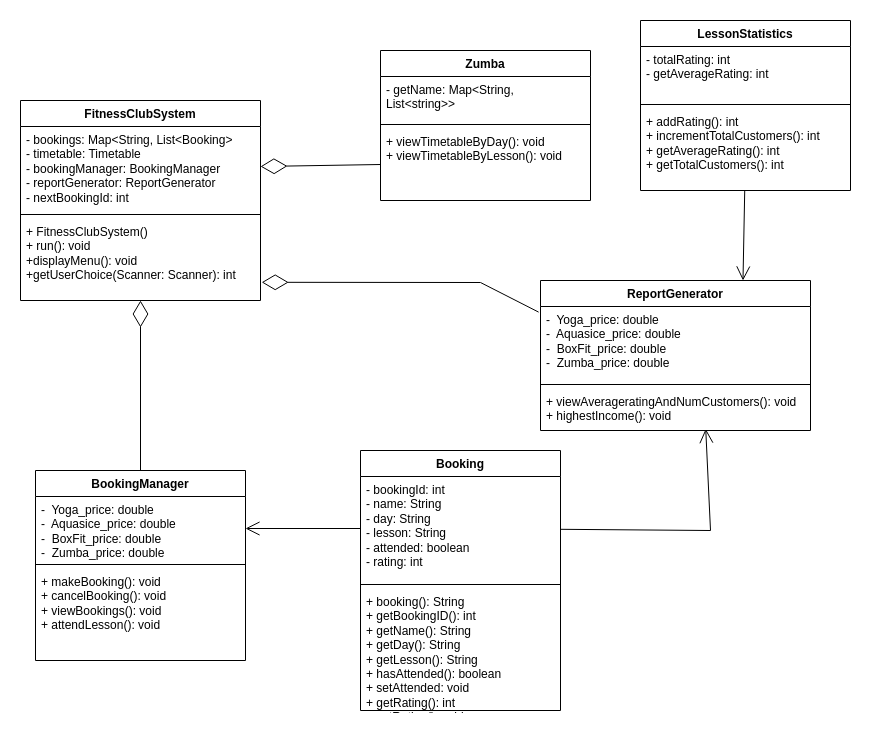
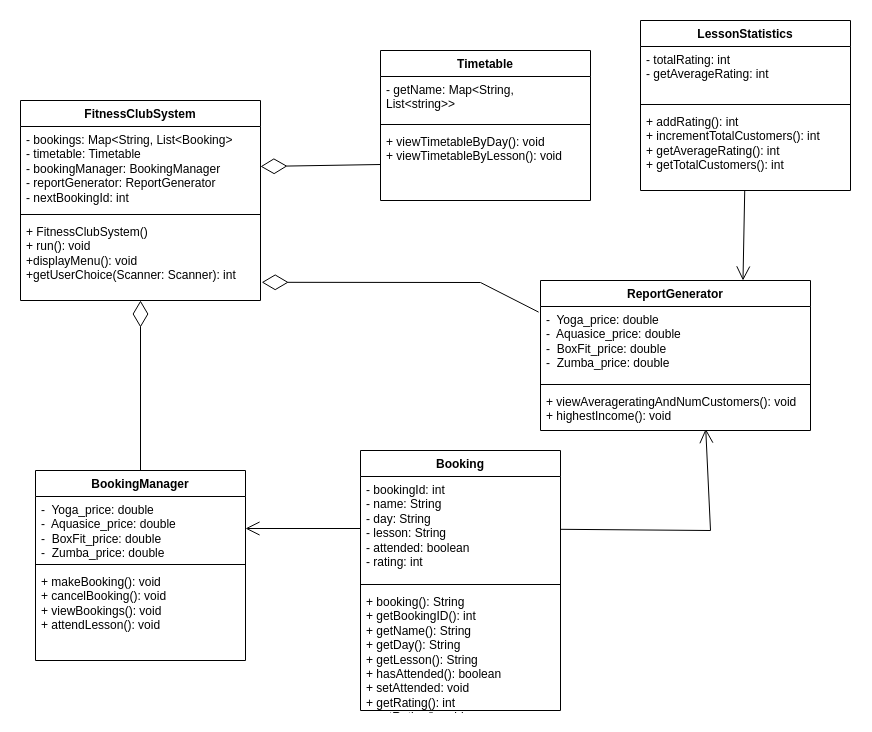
  <mxCell id="0" />
  <mxCell id="1" parent="0" />
  <mxCell id="2" value="FitnessClubSystem" style="swimlane;fontStyle=1;align=center;verticalAlign=top;childLayout=stackLayout;horizontal=1;startSize=26;horizontalStack=0;resizeParent=1;resizeParentMax=0;resizeLast=0;collapsible=1;marginBottom=0;whiteSpace=wrap;html=1;" vertex="1" parent="1"><mxGeometry x="20" y="100" width="240" height="200" as="geometry" /></mxCell>
  <mxCell id="3" value="- bookings: Map&amp;lt;String, List&amp;lt;Booking&amp;gt;&lt;br&gt;- timetable: Timetable&lt;br&gt;- bookingManager: BookingManager&lt;br&gt;- reportGenerator: ReportGenerator&lt;br&gt;- nextBookingId: int" style="text;strokeColor=none;fillColor=none;align=left;verticalAlign=top;spacingLeft=4;spacingRight=4;overflow=hidden;rotatable=0;points=[[0,0.5],[1,0.5]];portConstraint=eastwest;whiteSpace=wrap;html=1;" vertex="1" parent="2"><mxGeometry y="26" width="240" height="84" as="geometry" /></mxCell>
  <mxCell id="4" value="" style="line;strokeWidth=1;fillColor=none;align=left;verticalAlign=middle;spacingTop=-1;spacingLeft=3;spacingRight=3;rotatable=0;labelPosition=right;points=[];portConstraint=eastwest;strokeColor=inherit;" vertex="1" parent="2"><mxGeometry y="110" width="240" height="8" as="geometry" /></mxCell>
  <mxCell id="5" value="+ FitnessClubSystem()&lt;br&gt;+ run(): void&lt;br&gt;+displayMenu(): void&lt;br&gt;+getUserChoice(Scanner: Scanner): int" style="text;strokeColor=none;fillColor=none;align=left;verticalAlign=top;spacingLeft=4;spacingRight=4;overflow=hidden;rotatable=0;points=[[0,0.5],[1,0.5]];portConstraint=eastwest;whiteSpace=wrap;html=1;" vertex="1" parent="2"><mxGeometry y="118" width="240" height="82" as="geometry" /></mxCell>
- <mxCell id="6" value="Zumba" style="swimlane;fontStyle=1;align=center;verticalAlign=top;childLayout=stackLayout;horizontal=1;startSize=26;horizontalStack=0;resizeParent=1;resizeParentMax=0;resizeLast=0;collapsible=1;marginBottom=0;whiteSpace=wrap;html=1;" vertex="1" parent="1"><mxGeometry x="380" y="50" width="210" height="150" as="geometry" /></mxCell>
+ <mxCell id="6" value="Timetable" style="swimlane;fontStyle=1;align=center;verticalAlign=top;childLayout=stackLayout;horizontal=1;startSize=26;horizontalStack=0;resizeParent=1;resizeParentMax=0;resizeLast=0;collapsible=1;marginBottom=0;whiteSpace=wrap;html=1;" vertex="1" parent="1"><mxGeometry x="380" y="50" width="210" height="150" as="geometry" /></mxCell>
  <mxCell id="7" value="- getName: Map&amp;lt;String, List&amp;lt;string&amp;gt;&amp;gt;" style="text;strokeColor=none;fillColor=none;align=left;verticalAlign=top;spacingLeft=4;spacingRight=4;overflow=hidden;rotatable=0;points=[[0,0.5],[1,0.5]];portConstraint=eastwest;whiteSpace=wrap;html=1;" vertex="1" parent="6"><mxGeometry y="26" width="210" height="44" as="geometry" /></mxCell>
  <mxCell id="8" value="" style="line;strokeWidth=1;fillColor=none;align=left;verticalAlign=middle;spacingTop=-1;spacingLeft=3;spacingRight=3;rotatable=0;labelPosition=right;points=[];portConstraint=eastwest;strokeColor=inherit;" vertex="1" parent="6"><mxGeometry y="70" width="210" height="8" as="geometry" /></mxCell>
  <mxCell id="9" value="+ viewTimetableByDay(): void&lt;br&gt;+ viewTimetableByLesson(): void" style="text;strokeColor=none;fillColor=none;align=left;verticalAlign=top;spacingLeft=4;spacingRight=4;overflow=hidden;rotatable=0;points=[[0,0.5],[1,0.5]];portConstraint=eastwest;whiteSpace=wrap;html=1;" vertex="1" parent="6"><mxGeometry y="78" width="210" height="72" as="geometry" /></mxCell>
  <mxCell id="10" value="BookingManager" style="swimlane;fontStyle=1;align=center;verticalAlign=top;childLayout=stackLayout;horizontal=1;startSize=26;horizontalStack=0;resizeParent=1;resizeParentMax=0;resizeLast=0;collapsible=1;marginBottom=0;whiteSpace=wrap;html=1;" vertex="1" parent="1"><mxGeometry x="35" y="470" width="210" height="190" as="geometry" /></mxCell>
  <mxCell id="11" value="-&amp;nbsp; Yoga_price: double&lt;br&gt;-&amp;nbsp; Aquasice_price: double&lt;br&gt;-&amp;nbsp; BoxFit_price: double&lt;br&gt;-&amp;nbsp; Zumba_price: double" style="text;strokeColor=none;fillColor=none;align=left;verticalAlign=top;spacingLeft=4;spacingRight=4;overflow=hidden;rotatable=0;points=[[0,0.5],[1,0.5]];portConstraint=eastwest;whiteSpace=wrap;html=1;" vertex="1" parent="10"><mxGeometry y="26" width="210" height="64" as="geometry" /></mxCell>
  <mxCell id="12" value="" style="line;strokeWidth=1;fillColor=none;align=left;verticalAlign=middle;spacingTop=-1;spacingLeft=3;spacingRight=3;rotatable=0;labelPosition=right;points=[];portConstraint=eastwest;strokeColor=inherit;" vertex="1" parent="10"><mxGeometry y="90" width="210" height="8" as="geometry" /></mxCell>
  <mxCell id="13" value="+ makeBooking(): void&lt;br&gt;+ cancelBooking(): void&lt;br&gt;+ viewBookings(): void&lt;br&gt;+ attendLesson(): void" style="text;strokeColor=none;fillColor=none;align=left;verticalAlign=top;spacingLeft=4;spacingRight=4;overflow=hidden;rotatable=0;points=[[0,0.5],[1,0.5]];portConstraint=eastwest;whiteSpace=wrap;html=1;" vertex="1" parent="10"><mxGeometry y="98" width="210" height="92" as="geometry" /></mxCell>
  <mxCell id="14" value="ReportGenerator" style="swimlane;fontStyle=1;align=center;verticalAlign=top;childLayout=stackLayout;horizontal=1;startSize=26;horizontalStack=0;resizeParent=1;resizeParentMax=0;resizeLast=0;collapsible=1;marginBottom=0;whiteSpace=wrap;html=1;" vertex="1" parent="1"><mxGeometry x="540" y="280" width="270" height="150" as="geometry" /></mxCell>
  <mxCell id="15" value="-&amp;nbsp; Yoga_price: double&lt;br style=&quot;border-color: var(--border-color);&quot;&gt;-&amp;nbsp; Aquasice_price: double&lt;br style=&quot;border-color: var(--border-color);&quot;&gt;-&amp;nbsp; BoxFit_price: double&lt;br style=&quot;border-color: var(--border-color);&quot;&gt;-&amp;nbsp; Zumba_price: double" style="text;strokeColor=none;fillColor=none;align=left;verticalAlign=top;spacingLeft=4;spacingRight=4;overflow=hidden;rotatable=0;points=[[0,0.5],[1,0.5]];portConstraint=eastwest;whiteSpace=wrap;html=1;" vertex="1" parent="14"><mxGeometry y="26" width="270" height="74" as="geometry" /></mxCell>
  <mxCell id="16" value="" style="line;strokeWidth=1;fillColor=none;align=left;verticalAlign=middle;spacingTop=-1;spacingLeft=3;spacingRight=3;rotatable=0;labelPosition=right;points=[];portConstraint=eastwest;strokeColor=inherit;" vertex="1" parent="14"><mxGeometry y="100" width="270" height="8" as="geometry" /></mxCell>
  <mxCell id="17" value="+ viewAverageratingAndNumCustomers(): void&lt;br&gt;+ highestIncome(): void" style="text;strokeColor=none;fillColor=none;align=left;verticalAlign=top;spacingLeft=4;spacingRight=4;overflow=hidden;rotatable=0;points=[[0,0.5],[1,0.5]];portConstraint=eastwest;whiteSpace=wrap;html=1;" vertex="1" parent="14"><mxGeometry y="108" width="270" height="42" as="geometry" /></mxCell>
  <mxCell id="18" value="Booking" style="swimlane;fontStyle=1;align=center;verticalAlign=top;childLayout=stackLayout;horizontal=1;startSize=26;horizontalStack=0;resizeParent=1;resizeParentMax=0;resizeLast=0;collapsible=1;marginBottom=0;whiteSpace=wrap;html=1;" vertex="1" parent="1"><mxGeometry x="360" y="450" width="200" height="260" as="geometry" /></mxCell>
  <mxCell id="19" value="- bookingId: int&lt;br&gt;- name: String&lt;br&gt;- day: String&lt;br&gt;- lesson: String&lt;br&gt;- attended: boolean&lt;br&gt;- rating: int" style="text;strokeColor=none;fillColor=none;align=left;verticalAlign=top;spacingLeft=4;spacingRight=4;overflow=hidden;rotatable=0;points=[[0,0.5],[1,0.5]];portConstraint=eastwest;whiteSpace=wrap;html=1;" vertex="1" parent="18"><mxGeometry y="26" width="200" height="104" as="geometry" /></mxCell>
  <mxCell id="20" value="" style="line;strokeWidth=1;fillColor=none;align=left;verticalAlign=middle;spacingTop=-1;spacingLeft=3;spacingRight=3;rotatable=0;labelPosition=right;points=[];portConstraint=eastwest;strokeColor=inherit;" vertex="1" parent="18"><mxGeometry y="130" width="200" height="8" as="geometry" /></mxCell>
  <mxCell id="21" value="+ booking(): String&lt;br&gt;+ getBookingID(): int&lt;br&gt;+ getName(): String&lt;br&gt;+ getDay(): String&lt;br&gt;+ getLesson(): String&lt;br&gt;+ hasAttended(): boolean&lt;br&gt;+ setAttended: void&lt;br&gt;+ getRating(): int&lt;br&gt;+ setRating(): void" style="text;strokeColor=none;fillColor=none;align=left;verticalAlign=top;spacingLeft=4;spacingRight=4;overflow=hidden;rotatable=0;points=[[0,0.5],[1,0.5]];portConstraint=eastwest;whiteSpace=wrap;html=1;" vertex="1" parent="18"><mxGeometry y="138" width="200" height="122" as="geometry" /></mxCell>
  <mxCell id="22" value="" style="endArrow=diamondThin;endFill=0;endSize=24;html=1;rounded=0;exitX=0;exitY=0.5;exitDx=0;exitDy=0;" edge="1" parent="1" source="9" target="3"><mxGeometry width="160" relative="1" as="geometry"><mxPoint x="370" y="150" as="sourcePoint" /><mxPoint x="270" y="-40" as="targetPoint" /></mxGeometry></mxCell>
  <mxCell id="23" value="" style="endArrow=diamondThin;endFill=0;endSize=24;html=1;rounded=0;exitX=-0.007;exitY=0.076;exitDx=0;exitDy=0;exitPerimeter=0;entryX=1.005;entryY=0.778;entryDx=0;entryDy=0;entryPerimeter=0;" edge="1" parent="1" source="15" target="5"><mxGeometry width="160" relative="1" as="geometry"><mxPoint x="480" y="270" as="sourcePoint" /><mxPoint x="210" y="88" as="targetPoint" /><Array as="points"><mxPoint x="480" y="282" /></Array></mxGeometry></mxCell>
  <mxCell id="24" value="" style="endArrow=diamondThin;endFill=0;endSize=24;html=1;rounded=0;exitX=0.5;exitY=0;exitDx=0;exitDy=0;" edge="1" parent="1" source="10" target="5"><mxGeometry width="160" relative="1" as="geometry"><mxPoint x="311" y="209" as="sourcePoint" /><mxPoint x="205" y="209" as="targetPoint" /></mxGeometry></mxCell>
  <mxCell id="25" value="" style="endArrow=open;endFill=1;endSize=12;html=1;rounded=0;exitX=0;exitY=0.5;exitDx=0;exitDy=0;" edge="1" parent="1" source="19" target="11"><mxGeometry width="160" relative="1" as="geometry"><mxPoint x="240" y="530" as="sourcePoint" /><mxPoint x="300" y="526.4" as="targetPoint" /></mxGeometry></mxCell>
  <mxCell id="26" value="" style="endArrow=open;endFill=1;endSize=12;html=1;rounded=0;entryX=0.612;entryY=0.962;entryDx=0;entryDy=0;entryPerimeter=0;" edge="1" parent="1" source="19" target="17"><mxGeometry width="160" relative="1" as="geometry"><mxPoint x="710" y="550" as="sourcePoint" /><mxPoint x="780" y="430" as="targetPoint" /><Array as="points"><mxPoint x="710" y="530" /></Array></mxGeometry></mxCell>
  <mxCell id="27" value="LessonStatistics" style="swimlane;fontStyle=1;align=center;verticalAlign=top;childLayout=stackLayout;horizontal=1;startSize=26;horizontalStack=0;resizeParent=1;resizeParentMax=0;resizeLast=0;collapsible=1;marginBottom=0;whiteSpace=wrap;html=1;" vertex="1" parent="1"><mxGeometry x="640" y="20" width="210" height="170" as="geometry" /></mxCell>
  <mxCell id="28" value="- totalRating: int&lt;br&gt;- getAverageRating: int" style="text;strokeColor=none;fillColor=none;align=left;verticalAlign=top;spacingLeft=4;spacingRight=4;overflow=hidden;rotatable=0;points=[[0,0.5],[1,0.5]];portConstraint=eastwest;whiteSpace=wrap;html=1;" vertex="1" parent="27"><mxGeometry y="26" width="210" height="54" as="geometry" /></mxCell>
  <mxCell id="29" value="" style="line;strokeWidth=1;fillColor=none;align=left;verticalAlign=middle;spacingTop=-1;spacingLeft=3;spacingRight=3;rotatable=0;labelPosition=right;points=[];portConstraint=eastwest;strokeColor=inherit;" vertex="1" parent="27"><mxGeometry y="80" width="210" height="8" as="geometry" /></mxCell>
  <mxCell id="30" value="+ addRating(): int&lt;br&gt;+ incrementTotalCustomers(): int&lt;br&gt;+ getAverageRating(): int&lt;br&gt;+ getTotalCustomers(): int" style="text;strokeColor=none;fillColor=none;align=left;verticalAlign=top;spacingLeft=4;spacingRight=4;overflow=hidden;rotatable=0;points=[[0,0.5],[1,0.5]];portConstraint=eastwest;whiteSpace=wrap;html=1;" vertex="1" parent="27"><mxGeometry y="88" width="210" height="82" as="geometry" /></mxCell>
  <mxCell id="31" value="" style="endArrow=open;endFill=1;endSize=12;html=1;rounded=0;entryX=0.75;entryY=0;entryDx=0;entryDy=0;" edge="1" parent="1" source="30" target="14"><mxGeometry width="160" relative="1" as="geometry"><mxPoint x="570" y="539" as="sourcePoint" /><mxPoint x="715" y="388" as="targetPoint" /><Array as="points" /></mxGeometry></mxCell>
